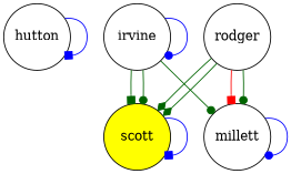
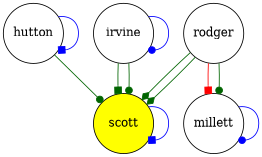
  digraph {
    node [fillcolor=white fixedsize=true shape=circle style=filled]
    edge [arrowhead=dot color=darkgreen penwidth=1]
    irvine [height=1 width=1]
    scott [fillcolor=yellow height=1 width=1]
    millett [height=1 width=1]
    hutton [height=1 width=1]
    rodger [height=1 width=1]
    irvine -> irvine [color=blue]
    irvine -> scott [arrowhead=box]
    irvine -> scott
-   irvine -> millett
    scott -> scott [arrowhead=box color=blue]
    millett -> millett [color=blue]
+   hutton -> scott
    hutton -> hutton [arrowhead=box color=blue]
    rodger -> scott [arrowhead=diamond]
    rodger -> scott [arrowhead=diamond]
    rodger -> millett [arrowhead=box color=red]
    rodger -> millett
  }
